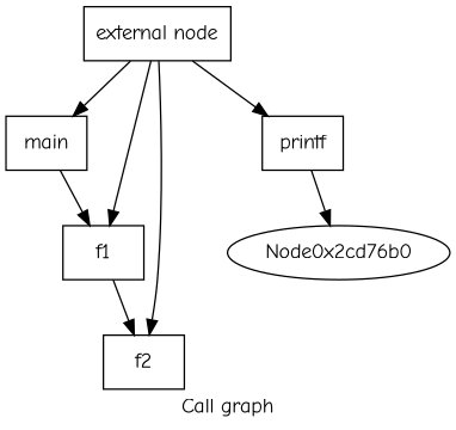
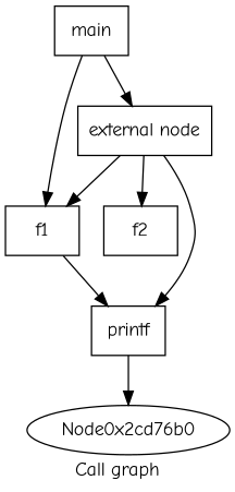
  digraph {
    fontname="Comic Neue"
    label="Call graph"
    node [fontname="Comic Neue" shape=record]
    edge [fontname="Comic Neue"]
    n1 [label="{external node}"]
    n2 [label="{main}"]
    n3 [label="{f1}"]
    n4 [label="{f2}"]
    n5 [label="{printf}"]
    n6 [label=Node0x2cd76b0 shape=""]
-   n1 -> n2
+   n2 -> n1
    n1 -> n3
    n1 -> n4
    n1 -> n5
    n2 -> n3
-   n3 -> n4
+   n3 -> n5
    n5 -> n6
  }
